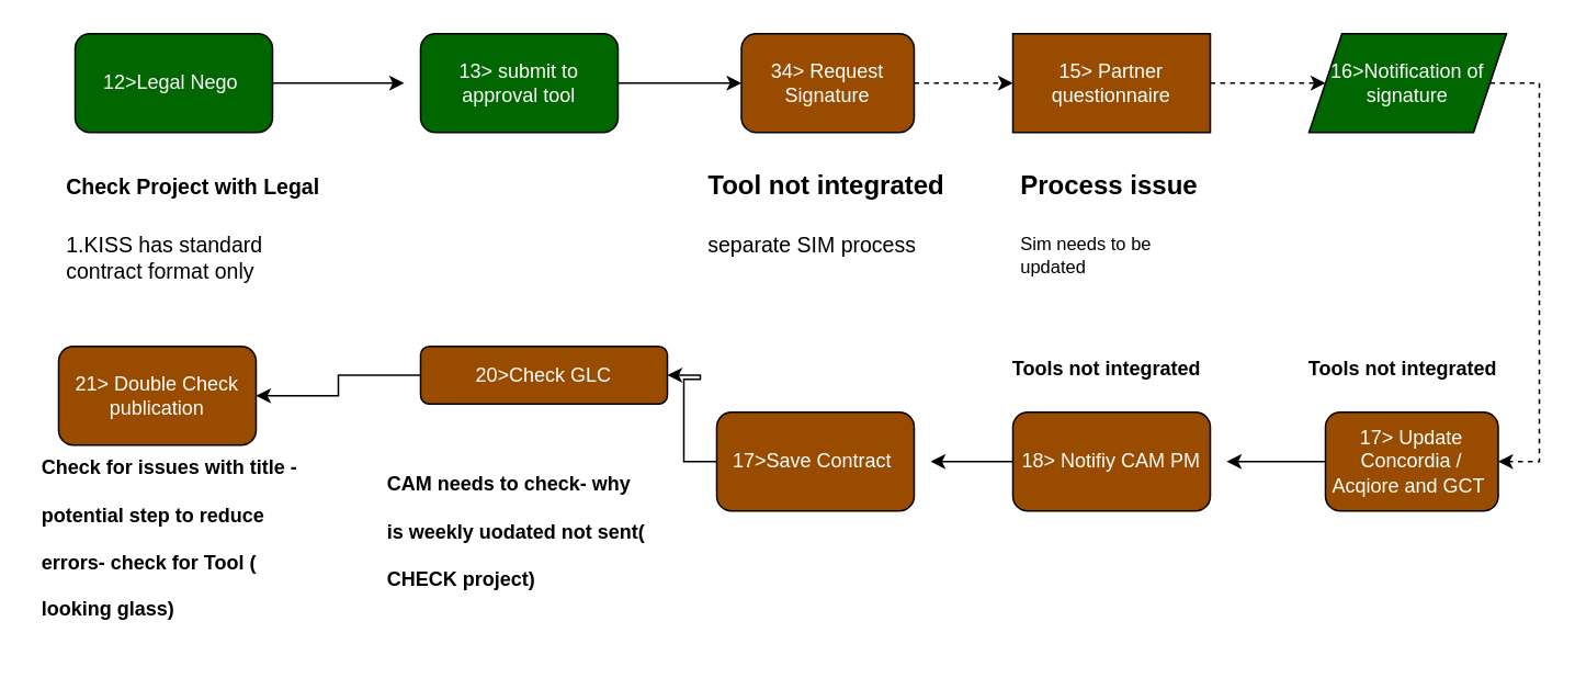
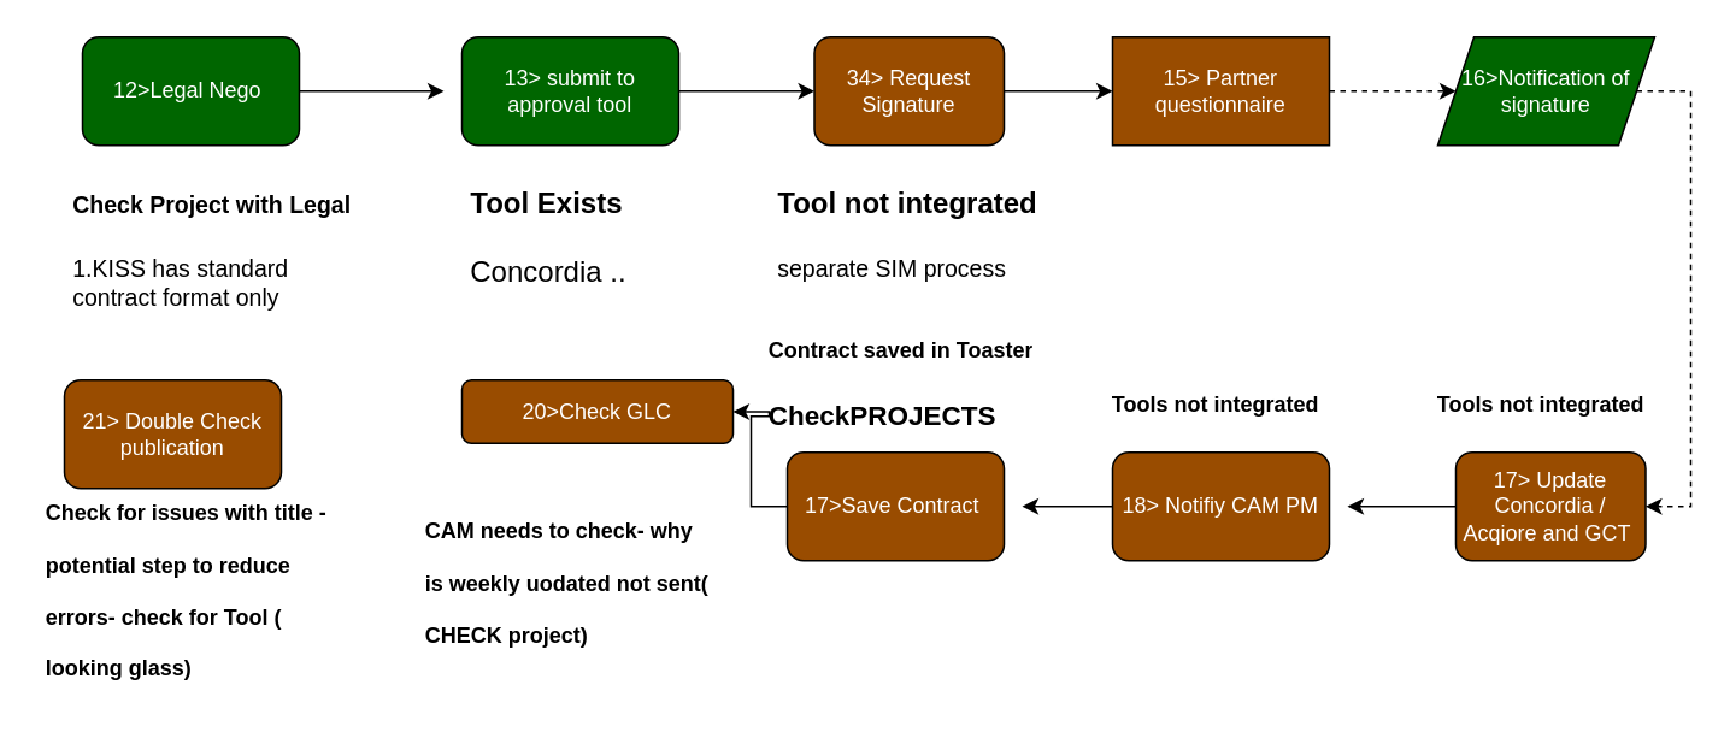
  <mxCell id="0" />
  <mxCell id="1" parent="0" />
  <mxCell id="2" style="edgeStyle=orthogonalEdgeStyle;rounded=0;orthogonalLoop=1;jettySize=auto;html=1;" parent="1" source="3" edge="1"><mxGeometry relative="1" as="geometry"><mxPoint x="245" y="50" as="targetPoint" /></mxGeometry></mxCell>
  <mxCell id="3" value="12&amp;gt;Legal Nego&amp;nbsp;" style="rounded=1;whiteSpace=wrap;html=1;fillColor=#006600;fontColor=#FFFFFF;" parent="1" vertex="1"><mxGeometry x="45" y="20" width="120" height="60" as="geometry" /></mxCell>
  <mxCell id="4" value="&lt;h1&gt;&lt;span style=&quot;font-size: 13px;&quot;&gt;Check Project with Legal&lt;/span&gt;&lt;/h1&gt;&lt;div&gt;&lt;span style=&quot;font-size: 13px;&quot;&gt;1.KISS has standard contract format only&lt;/span&gt;&lt;/div&gt;" style="text;html=1;strokeColor=none;fillColor=none;spacing=5;spacingTop=-20;whiteSpace=wrap;overflow=hidden;rounded=0;" parent="1" vertex="1"><mxGeometry x="35" y="90" width="170" height="90" as="geometry" /></mxCell>
  <mxCell id="5" style="edgeStyle=orthogonalEdgeStyle;rounded=0;orthogonalLoop=1;jettySize=auto;html=1;entryX=0;entryY=0.5;entryDx=0;entryDy=0;" parent="1" source="6" target="9" edge="1"><mxGeometry relative="1" as="geometry" /></mxCell>
  <mxCell id="6" value="13&amp;gt; submit to approval tool" style="rounded=1;whiteSpace=wrap;html=1;fillColor=#006600;fontColor=#FFFFFF;" parent="1" vertex="1"><mxGeometry x="255" y="20" width="120" height="60" as="geometry" /></mxCell>
- <mxCell id="8" style="edgeStyle=orthogonalEdgeStyle;rounded=0;orthogonalLoop=1;jettySize=auto;html=1;entryX=0;entryY=0.5;entryDx=0;entryDy=0;dashed=1;" parent="1" source="9" target="12" edge="1"><mxGeometry relative="1" as="geometry" /></mxCell>
+ <mxCell id="7" value="&lt;h1&gt;&lt;font style=&quot;font-size: 16px;&quot;&gt;Tool Exists&lt;/font&gt;&lt;/h1&gt;&lt;div&gt;&lt;font style=&quot;font-size: 16px;&quot;&gt;Concordia ..&lt;/font&gt;&lt;/div&gt;" style="text;html=1;strokeColor=none;fillColor=none;spacing=5;spacingTop=-20;whiteSpace=wrap;overflow=hidden;rounded=0;" parent="1" vertex="1"><mxGeometry x="255" y="90" width="120" height="80" as="geometry" /></mxCell>
+ <mxCell id="8" style="edgeStyle=orthogonalEdgeStyle;rounded=0;orthogonalLoop=1;jettySize=auto;html=1;entryX=0;entryY=0.5;entryDx=0;entryDy=0;" parent="1" source="9" target="12" edge="1"><mxGeometry relative="1" as="geometry" /></mxCell>
  <mxCell id="9" value="34&amp;gt; Request Signature" style="rounded=1;whiteSpace=wrap;html=1;fillColor=#994C00;fontColor=#FFFFFF;" parent="1" vertex="1"><mxGeometry x="450" y="20" width="105" height="60" as="geometry" /></mxCell>
  <mxCell id="10" value="&lt;h1&gt;&lt;font style=&quot;font-size: 16px;&quot;&gt;Tool not integrated&lt;/font&gt;&lt;/h1&gt;&lt;div&gt;&lt;font style=&quot;font-size: 13px;&quot;&gt;separate SIM process&lt;/font&gt;&lt;/div&gt;" style="text;html=1;strokeColor=none;fillColor=none;spacing=5;spacingTop=-20;whiteSpace=wrap;overflow=hidden;rounded=0;" parent="1" vertex="1"><mxGeometry x="425" y="90" width="170" height="80" as="geometry" /></mxCell>
  <mxCell id="11" style="edgeStyle=orthogonalEdgeStyle;rounded=0;orthogonalLoop=1;jettySize=auto;html=1;dashed=1;" parent="1" source="12" target="15" edge="1"><mxGeometry relative="1" as="geometry" /></mxCell>
  <mxCell id="12" value="15&amp;gt; Partner questionnaire" style="whiteSpace=wrap;html=1;fillColor=#994C00;fontColor=#FFFFFF;rounded=0;" parent="1" vertex="1"><mxGeometry x="615" y="20" width="120" height="60" as="geometry" /></mxCell>
- <mxCell id="13" value="&lt;h1&gt;&lt;span style=&quot;font-size: 16px;&quot;&gt;Process issue&lt;/span&gt;&lt;/h1&gt;&lt;div&gt;&lt;font style=&quot;font-size: 11px;&quot;&gt;Sim needs to be updated&lt;/font&gt;&lt;/div&gt;" style="text;html=1;strokeColor=none;fillColor=none;spacing=5;spacingTop=-20;whiteSpace=wrap;overflow=hidden;rounded=0;" parent="1" vertex="1"><mxGeometry x="615" y="90" width="130" height="80" as="geometry" /></mxCell>
  <mxCell id="14" style="edgeStyle=orthogonalEdgeStyle;rounded=0;orthogonalLoop=1;jettySize=auto;html=1;entryX=1;entryY=0.5;entryDx=0;entryDy=0;dashed=1;" parent="1" source="15" target="17" edge="1"><mxGeometry relative="1" as="geometry"><mxPoint x="915" y="270" as="targetPoint" /><Array as="points"><mxPoint x="935" y="50" /><mxPoint x="935" y="280" /></Array></mxGeometry></mxCell>
  <mxCell id="15" value="&lt;font color=&quot;#ffffff&quot;&gt;16&amp;gt;Notification of signature&lt;/font&gt;" style="shape=parallelogram;perimeter=parallelogramPerimeter;whiteSpace=wrap;html=1;fixedSize=1;fillColor=#006600;" parent="1" vertex="1"><mxGeometry x="795" y="20" width="120" height="60" as="geometry" /></mxCell>
  <mxCell id="16" style="edgeStyle=orthogonalEdgeStyle;rounded=0;orthogonalLoop=1;jettySize=auto;html=1;" parent="1" source="17" edge="1"><mxGeometry relative="1" as="geometry"><mxPoint x="745" y="280" as="targetPoint" /></mxGeometry></mxCell>
  <mxCell id="17" value="17&amp;gt; Update Concordia / Acqiore and GCT&amp;nbsp;" style="rounded=1;whiteSpace=wrap;html=1;fillColor=#994C00;fontColor=#FFFFFF;" parent="1" vertex="1"><mxGeometry x="805" y="250" width="105" height="60" as="geometry" /></mxCell>
  <mxCell id="18" value="&lt;h1&gt;&lt;font style=&quot;font-size: 12px;&quot;&gt;Tools not integrated&lt;/font&gt;&lt;/h1&gt;" style="text;html=1;strokeColor=none;fillColor=none;spacing=5;spacingTop=-20;whiteSpace=wrap;overflow=hidden;rounded=0;" parent="1" vertex="1"><mxGeometry x="790" y="200" width="130" height="50" as="geometry" /></mxCell>
  <mxCell id="19" style="edgeStyle=orthogonalEdgeStyle;rounded=0;orthogonalLoop=1;jettySize=auto;html=1;" parent="1" source="20" edge="1"><mxGeometry relative="1" as="geometry"><mxPoint x="565" y="280" as="targetPoint" /></mxGeometry></mxCell>
  <mxCell id="20" value="18&amp;gt; Notifiy CAM PM" style="rounded=1;whiteSpace=wrap;html=1;fillColor=#994C00;fontColor=#FFFFFF;" parent="1" vertex="1"><mxGeometry x="615" y="250" width="120" height="60" as="geometry" /></mxCell>
  <mxCell id="21" value="&lt;h1&gt;&lt;font style=&quot;font-size: 12px;&quot;&gt;Tools not integrated&lt;/font&gt;&lt;/h1&gt;" style="text;html=1;strokeColor=none;fillColor=none;spacing=5;spacingTop=-20;whiteSpace=wrap;overflow=hidden;rounded=0;" parent="1" vertex="1"><mxGeometry x="610" y="200" width="130" height="50" as="geometry" /></mxCell>
  <mxCell id="22" style="edgeStyle=orthogonalEdgeStyle;rounded=0;orthogonalLoop=1;jettySize=auto;html=1;entryX=1;entryY=0.5;entryDx=0;entryDy=0;" parent="1" source="23" target="26" edge="1"><mxGeometry relative="1" as="geometry"><mxPoint x="385" y="280" as="targetPoint" /></mxGeometry></mxCell>
  <mxCell id="23" value="17&amp;gt;Save Contract&amp;nbsp;" style="rounded=1;whiteSpace=wrap;html=1;fillColor=#994C00;fontColor=#FFFFFF;" parent="1" vertex="1"><mxGeometry x="435" y="250" width="120" height="60" as="geometry" /></mxCell>
- <mxCell id="25" style="edgeStyle=orthogonalEdgeStyle;rounded=0;orthogonalLoop=1;jettySize=auto;html=1;entryX=1;entryY=0.5;entryDx=0;entryDy=0;" parent="1" source="26" target="28" edge="1"><mxGeometry relative="1" as="geometry" /></mxCell>
+ <mxCell id="24" value="&lt;h1&gt;&lt;font style=&quot;font-size: 12px;&quot;&gt;Contract saved in Toaster&lt;/font&gt;&lt;/h1&gt;&lt;h1 style=&quot;font-size: 15px;&quot;&gt;&lt;span style=&quot;&quot;&gt;Check&lt;/span&gt;PROJECTS&amp;nbsp;&amp;nbsp;&lt;/h1&gt;" style="text;html=1;strokeColor=none;fillColor=none;spacing=5;spacingTop=-20;whiteSpace=wrap;overflow=hidden;rounded=0;" parent="1" vertex="1"><mxGeometry x="420" y="170" width="165" height="80" as="geometry" /></mxCell>
  <mxCell id="26" value="20&amp;gt;Check GLC" style="rounded=1;whiteSpace=wrap;html=1;fillColor=#994C00;fontColor=#FFFFFF;" parent="1" vertex="1"><mxGeometry x="255" y="210" width="150" height="35" as="geometry" /></mxCell>
  <mxCell id="27" value="&lt;h1&gt;&lt;span style=&quot;font-size: 12px;&quot;&gt;CAM needs to check- why&amp;nbsp; is weekly uodated not sent( CHECK project)&lt;/span&gt;&lt;/h1&gt;" style="text;html=1;strokeColor=none;fillColor=none;spacing=5;spacingTop=-20;whiteSpace=wrap;overflow=hidden;rounded=0;" parent="1" vertex="1"><mxGeometry x="230" y="270" width="170" height="90" as="geometry" /></mxCell>
  <mxCell id="28" value="21&amp;gt; Double Check publication" style="rounded=1;whiteSpace=wrap;html=1;fillColor=#994C00;fontColor=#FFFFFF;" parent="1" vertex="1"><mxGeometry x="35" y="210" width="120" height="60" as="geometry" /></mxCell>
  <mxCell id="29" value="&lt;h1&gt;&lt;span style=&quot;font-size: 12px;&quot;&gt;Check for issues with title - potential step to reduce errors- check for Tool ( looking glass)&lt;/span&gt;&lt;/h1&gt;" style="text;html=1;strokeColor=none;fillColor=none;spacing=5;spacingTop=-20;whiteSpace=wrap;overflow=hidden;rounded=0;" parent="1" vertex="1"><mxGeometry x="20" y="260" width="175" height="130" as="geometry" /></mxCell>
